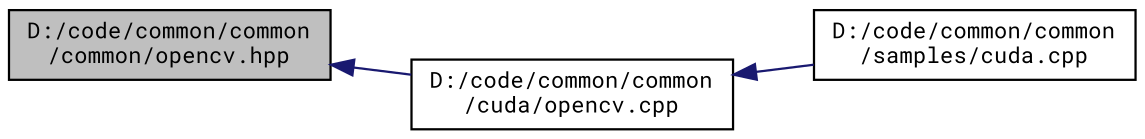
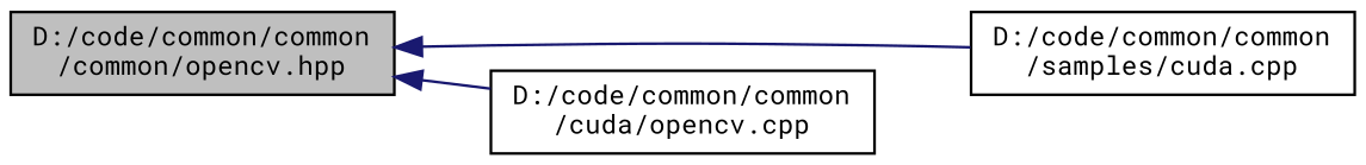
  digraph {
    fontname="Roboto Mono"
    rankdir=LR
    node [color=black fillcolor=white fontname="Roboto Mono" fontsize=10 shape=record style=filled]
    edge [color=midnightblue dir=back fontname="Roboto Mono" fontsize=10 labelfontname=Helvetica labelfontsize=10 style=solid]
    n1 [fillcolor=grey75 fontcolor=black height=0.2 label="D:/code/common/common\l/common/opencv.hpp" width=0.4]
    n2 [height=0.2 label="D:/code/common/common\l/samples/cuda.cpp" width=0.4]
    n3 [height=0.2 label="D:/code/common/common\l/cuda/opencv.cpp" width=0.4]
-   n3 -> n2
+   n1 -> n2
    n1 -> n3
  }
